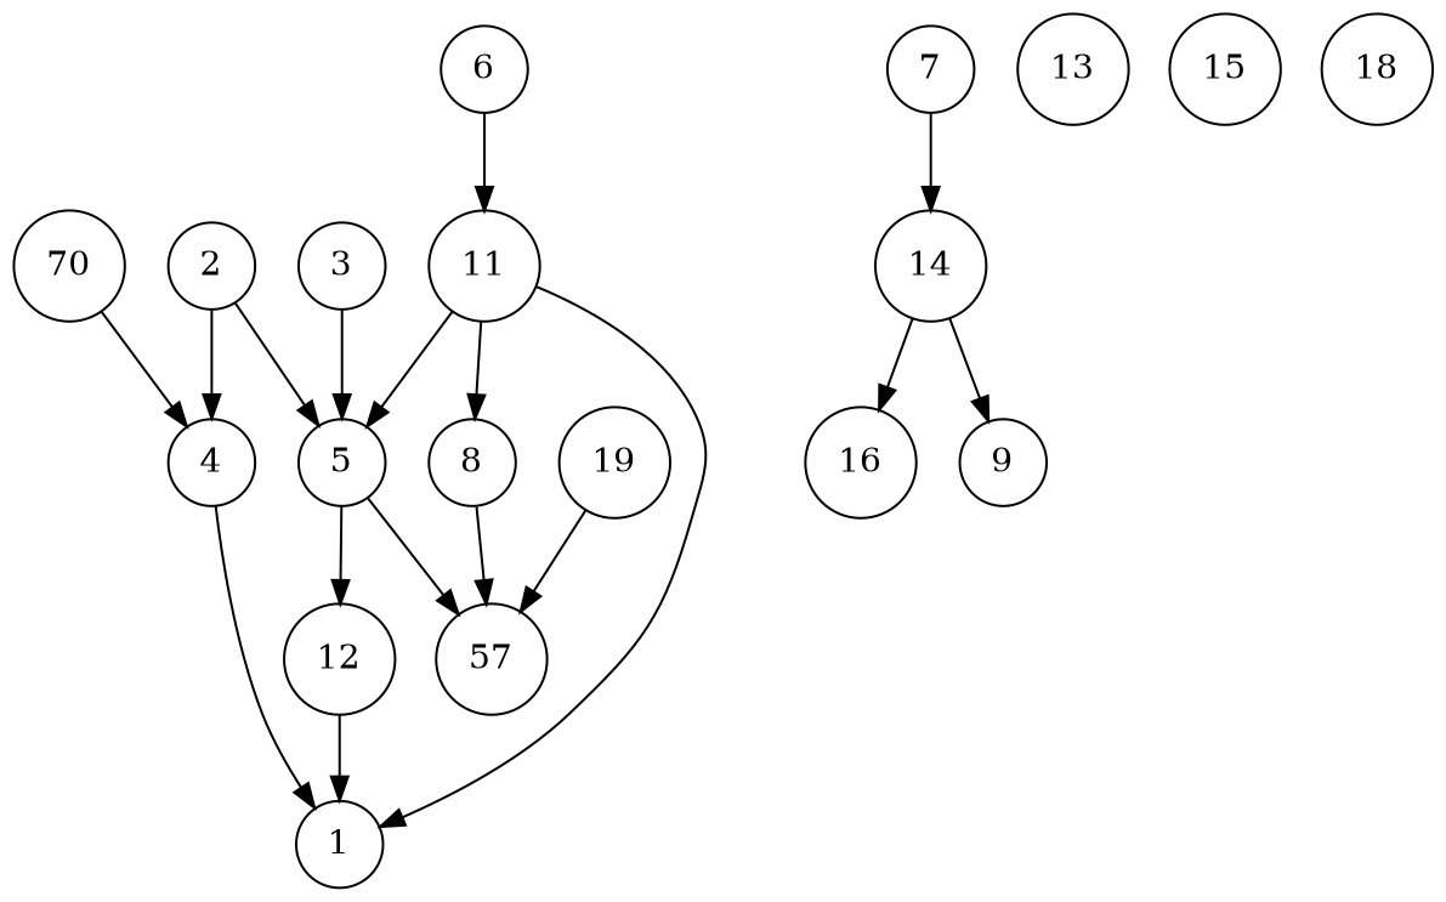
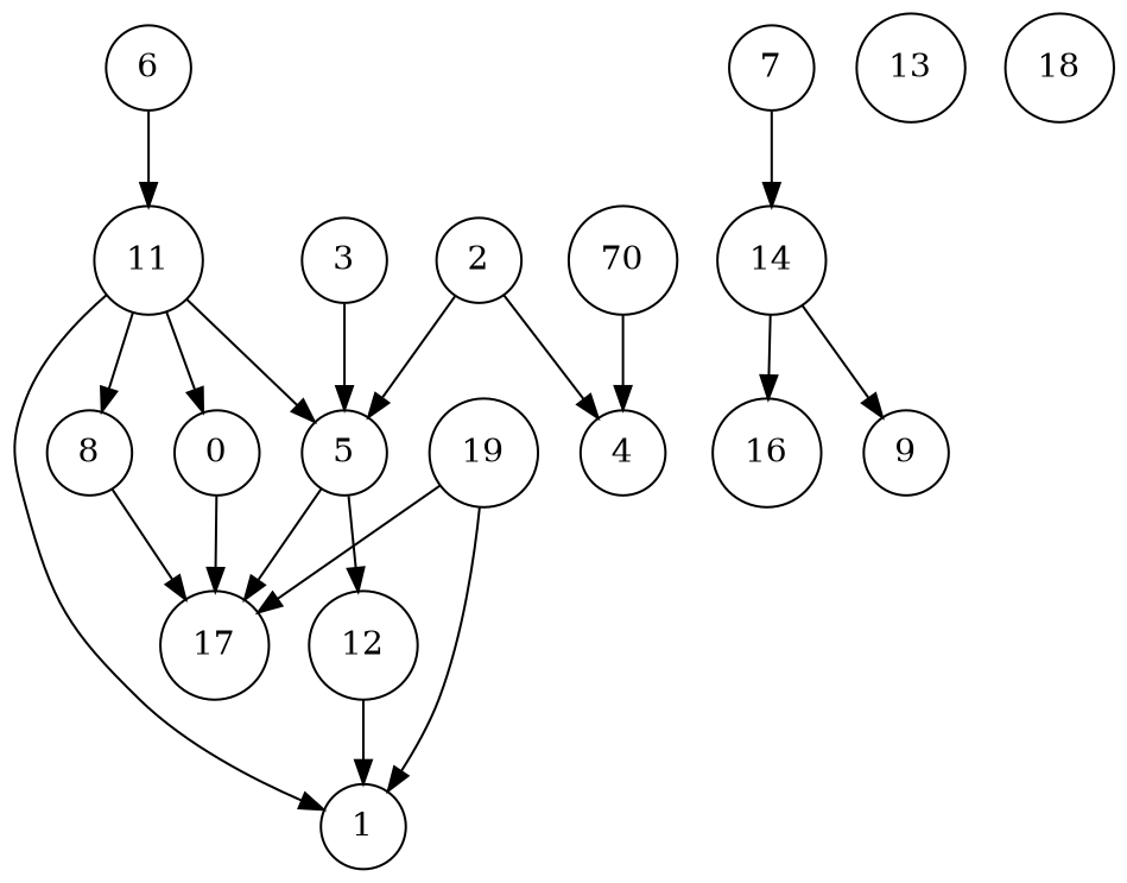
  digraph {
    node [shape=circle]
-   17 [label=57]
+   0
+   17
    2
    4
    5
    12
    3
    1
    6
    11
    8
    7
    14
    16
    9
    n16 [label=70]
    13
-   15
    18
    19
    subgraph sub_1 {
      rank=same
    }
+   0 -> 17
    2 -> 4
    2 -> 5
    5 -> 17
    5 -> 12
    12 -> 1
    3 -> 5
    6 -> 11
+   11 -> 0
    11 -> 5
    11 -> 1
    11 -> 8
    8 -> 17
    7 -> 14
    14 -> 16
    14 -> 9
    n16 -> 4
    19 -> 17
-   4 -> 1
+   19 -> 1
  }
